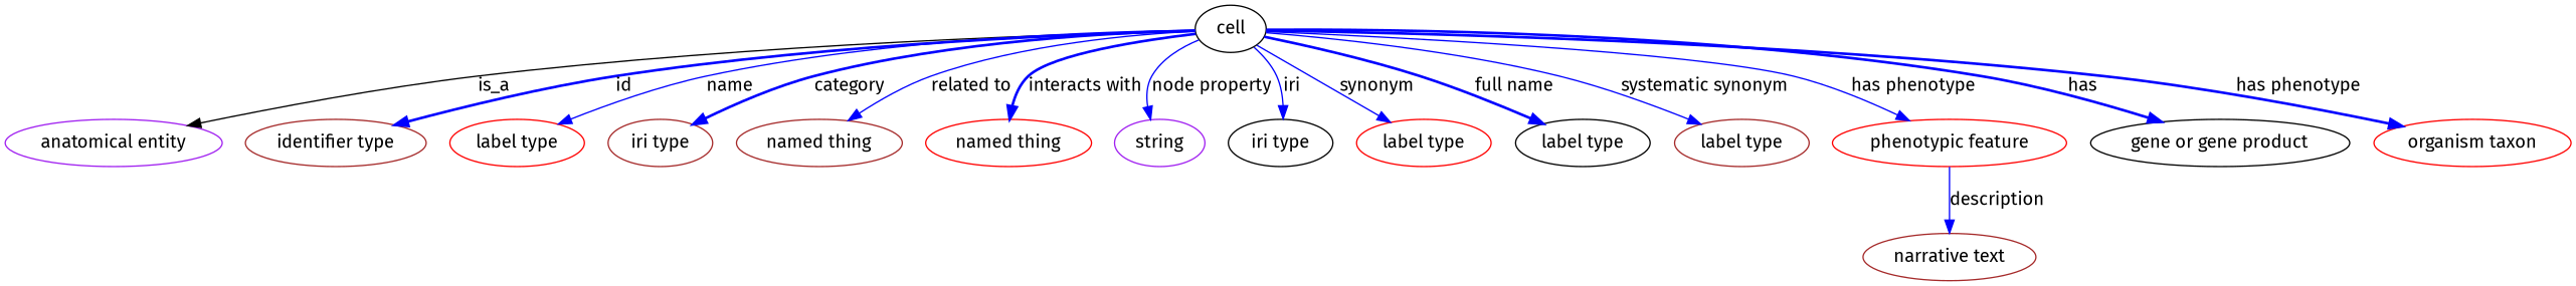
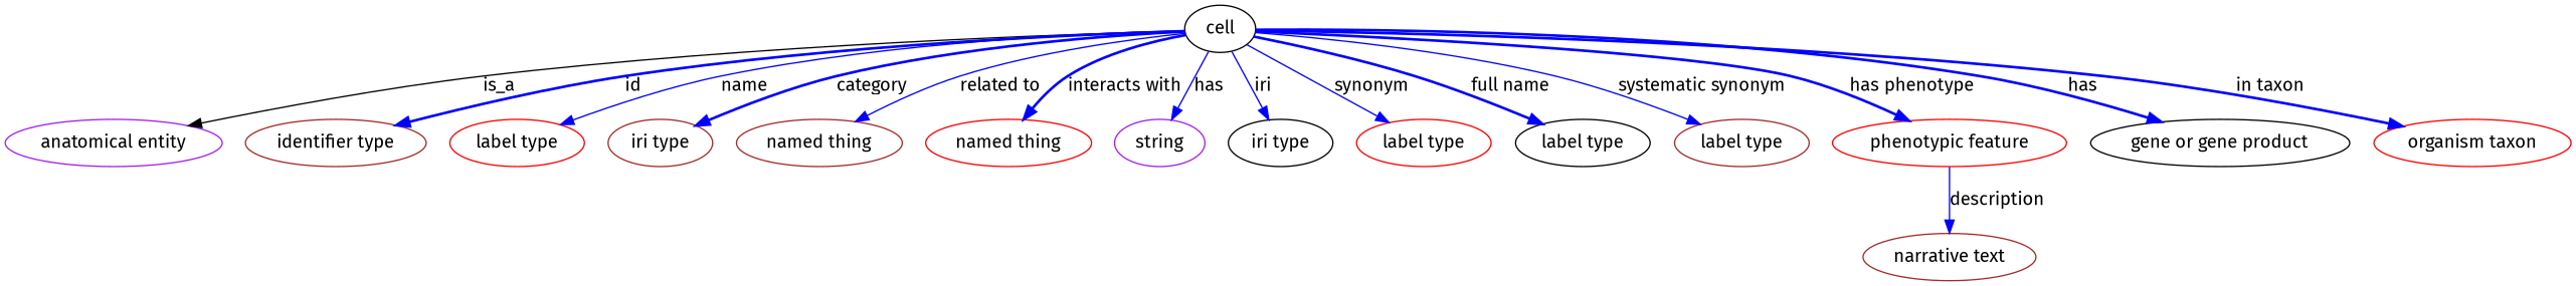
  digraph {
    fontname="Fira Sans"
    node [color=brown fontname="Fira Sans"]
    edge [fontname="Fira Sans" style=solid color=blue]
    n1 [color=black height=0.5 label=cell width=0.75]
    "anatomical entity" [color=purple height=0.5 width=1.9792]
    n3 [height=0.5 label="identifier type" width=1.652]
    n4 [color=red height=0.5 label="label type" width=1.2425]
    n5 [height=0.5 label="iri type" width=0.9834]
    n6 [height=0.5 label="named thing" width=1.5019]
    n7 [color=red height=0.5 label="named thing" width=1.5019]
    n8 [color=purple height=0.5 label=string width=0.8403]
    n9 [color=black height=0.5 label="iri type" width=0.9834]
    n10 [color=red height=0.5 label="label type" width=1.2425]
    n11 [color=black height=0.5 label="label type" width=1.2425]
    n12 [height=0.5 label="label type" width=1.2425]
    n13 [color=red height=0.5 label="phenotypic feature" width=2.1155]
    n14 [color=black height=0.5 label="gene or gene product" width=2.3474]
    n15 [color=red height=0.5 label="organism taxon" width=1.7978]
    n16 [height=0.5 label="narrative text" width=1.5834]
    n1 -> "anatomical entity" [label=is_a color=""]
    n1 -> n3 [label=id style=bold]
    n1 -> n4 [label=name]
    n1 -> n5 [label=category style=bold]
    n1 -> n6 [label="related to"]
    n1 -> n7 [label="interacts with" style=bold]
-   n1 -> n8 [label="node property"]
+   n1 -> n8 [label=has]
    n1 -> n9 [label=iri]
    n1 -> n10 [label=synonym]
    n1 -> n11 [label="full name" style=bold]
    n1 -> n12 [label="systematic synonym"]
-   n1 -> n13 [label="has phenotype"]
+   n1 -> n13 [label="has phenotype" style=bold]
    n1 -> n14 [label=has style=bold]
-   n1 -> n15 [label="has phenotype" style=bold]
+   n1 -> n15 [label="in taxon" style=bold]
    n13 -> n16 [label=description]
  }
